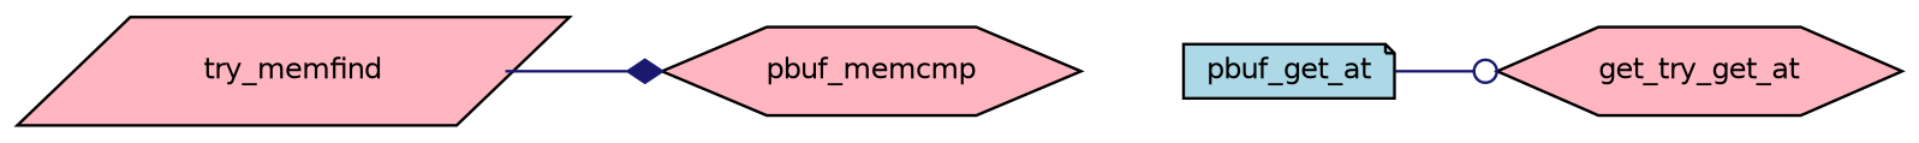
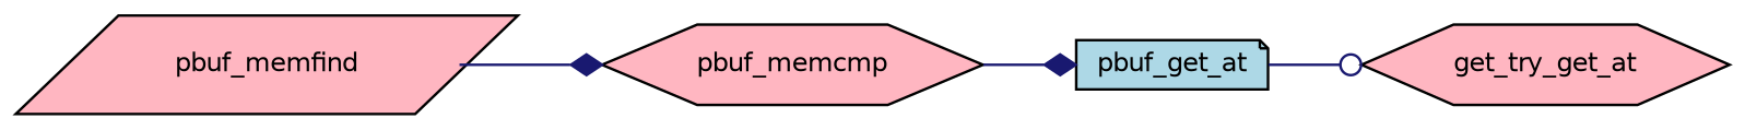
  digraph {
    rankdir=LR
    node [color=black fillcolor=lightpink fontname=Helvetica fontsize=10 shape=hexagon style=filled]
    edge [arrowhead=diamond color=midnightblue fontname=Helvetica fontsize=10 labelfontname=Helvetica labelfontsize=10 style=solid]
-   n1 [fontcolor=black height=0.2 label=try_memfind shape=parallelogram width=0.4]
+   n1 [fontcolor=black height=0.2 label=pbuf_memfind shape=parallelogram width=0.4]
    n2 [height=0.2 label=pbuf_memcmp width=0.4]
    n3 [fillcolor=lightblue height=0.2 label=pbuf_get_at shape=note width=0.4]
    n4 [height=0.2 label=get_try_get_at width=0.4]
    n1 -> n2
+   n2 -> n3
    n3 -> n4 [arrowhead=odot]
  }
